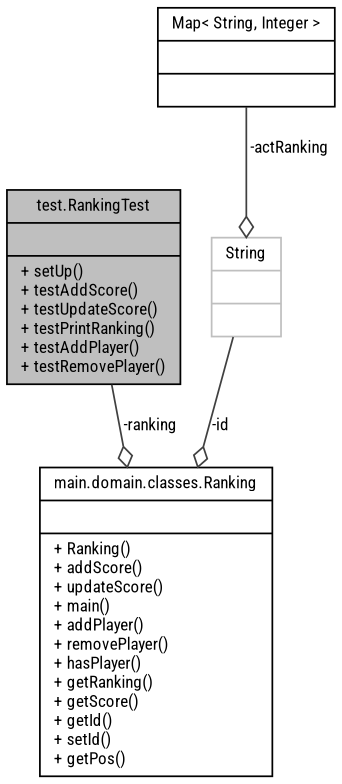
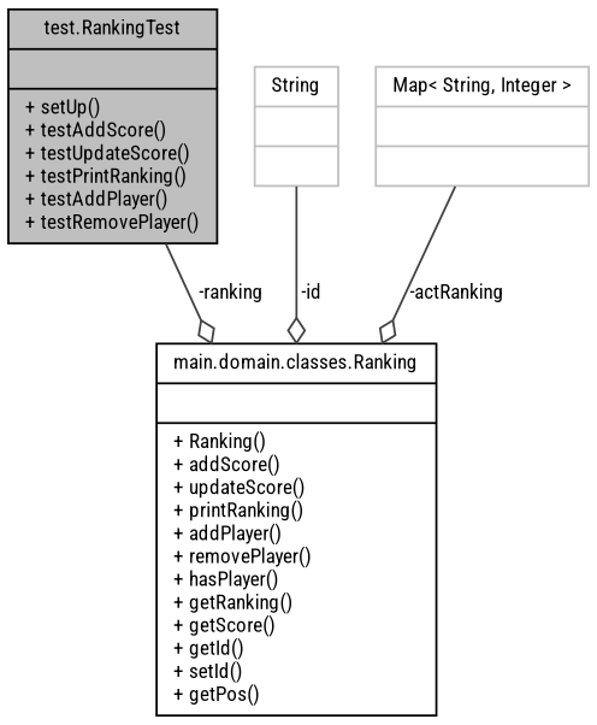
  digraph {
    fontname="Roboto Condensed"
    node [color=black fillcolor=white fontname="Roboto Condensed" fontsize=10 shape=record style=filled]
    edge [arrowhead=odiamond color=grey25 fontname="Roboto Condensed" fontsize=10 labelfontname=Helvetica labelfontsize=10 style=solid]
    n1 [fillcolor=grey75 fontcolor=black height=0.2 label="{test.RankingTest\n||+ setUp()\l+ testAddScore()\l+ testUpdateScore()\l+ testPrintRanking()\l+ testAddPlayer()\l+ testRemovePlayer()\l}" width=0.4]
-   n2 [height=0.2 label="{main.domain.classes.Ranking\n||+ Ranking()\l+ addScore()\l+ updateScore()\l+ main()\l+ addPlayer()\l+ removePlayer()\l+ hasPlayer()\l+ getRanking()\l+ getScore()\l+ getId()\l+ setId()\l+ getPos()\l}" width=0.4]
+   n2 [height=0.2 label="{main.domain.classes.Ranking\n||+ Ranking()\l+ addScore()\l+ updateScore()\l+ printRanking()\l+ addPlayer()\l+ removePlayer()\l+ hasPlayer()\l+ getRanking()\l+ getScore()\l+ getId()\l+ setId()\l+ getPos()\l}" width=0.4]
    n3 [color=grey75 height=0.2 label="{String\n||}" width=0.4]
-   n4 [height=0.2 label="{Map\< String, Integer \>\n||}" width=0.4]
+   n4 [color=grey75 height=0.2 label="{Map\< String, Integer \>\n||}" width=0.4]
    n1 -> n2 [label=" -ranking"]
    n3 -> n2 [label=" -id"]
-   n4 -> n3 [label=" -actRanking"]
+   n4 -> n2 [label=" -actRanking"]
  }
